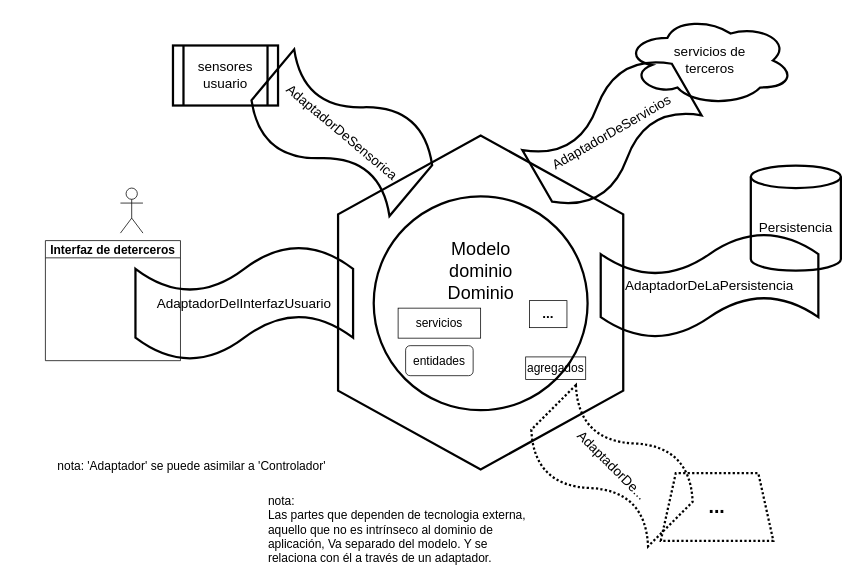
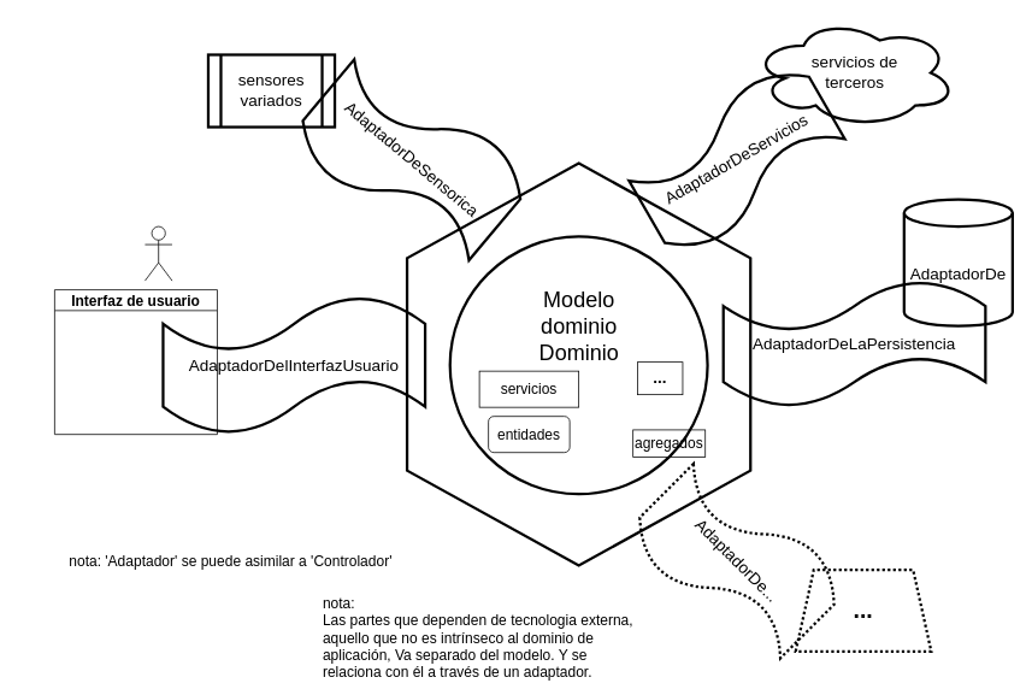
  <mxCell id="0" />
  <mxCell id="1" parent="0" />
- <mxCell id="2" value="Interfaz de deterceros" style="swimlane;whiteSpace=wrap;html=1;fontSize=16;" vertex="1" parent="1"><mxGeometry x="60" y="320" width="180" height="160" as="geometry" /></mxCell>
+ <mxCell id="2" value="Interfaz de usuario" style="swimlane;whiteSpace=wrap;html=1;fontSize=16;" vertex="1" parent="1"><mxGeometry x="60" y="320" width="180" height="160" as="geometry" /></mxCell>
  <mxCell id="3" value="" style="shape=umlActor;verticalLabelPosition=bottom;verticalAlign=top;html=1;outlineConnect=0;" vertex="1" parent="1"><mxGeometry x="160" y="250" width="30" height="60" as="geometry" /></mxCell>
  <mxCell id="4" value="" style="shape=hexagon;perimeter=hexagonPerimeter2;whiteSpace=wrap;html=1;fixedSize=1;strokeWidth=3;size=105;direction=south;fillColor=none;" vertex="1" parent="1"><mxGeometry x="450" y="180" width="380" height="445" as="geometry" /></mxCell>
  <mxCell id="5" value="Modelo&lt;br style=&quot;font-size: 24px;&quot;&gt;dominio&lt;br style=&quot;font-size: 24px;&quot;&gt;Dominio&lt;br&gt;&lt;br&gt;&lt;br&gt;&lt;br&gt;" style="ellipse;whiteSpace=wrap;html=1;aspect=fixed;strokeWidth=3;fillColor=none;fontSize=24;" vertex="1" parent="1"><mxGeometry x="497.5" y="261" width="285" height="285" as="geometry" /></mxCell>
- <mxCell id="6" value="Persistencia" style="shape=cylinder3;whiteSpace=wrap;html=1;boundedLbl=1;backgroundOutline=1;size=15;strokeWidth=3;fontSize=18;fillColor=none;" vertex="1" parent="1"><mxGeometry x="1000" y="220" width="120" height="140" as="geometry" /></mxCell>
+ <mxCell id="6" value="AdaptadorDe" style="shape=cylinder3;whiteSpace=wrap;html=1;boundedLbl=1;backgroundOutline=1;size=15;strokeWidth=3;fontSize=18;fillColor=none;" vertex="1" parent="1"><mxGeometry x="1000" y="220" width="120" height="140" as="geometry" /></mxCell>
  <mxCell id="7" value="AdaptadorDeLaPersistencia" style="shape=tape;whiteSpace=wrap;html=1;strokeWidth=3;fontSize=18;fillColor=none;" vertex="1" parent="1"><mxGeometry x="800" y="310" width="290" height="140" as="geometry" /></mxCell>
  <mxCell id="8" value="AdaptadorDelInterfazUsuario" style="shape=tape;whiteSpace=wrap;html=1;strokeWidth=3;fontSize=18;fillColor=none;" vertex="1" parent="1"><mxGeometry x="180" y="327" width="290" height="153" as="geometry" /></mxCell>
- <mxCell id="9" value="sensores usuario" style="shape=process;whiteSpace=wrap;html=1;backgroundOutline=1;strokeWidth=3;fontSize=18;fillColor=none;" vertex="1" parent="1"><mxGeometry x="230" y="60" width="140" height="80" as="geometry" /></mxCell>
+ <mxCell id="9" value="sensores variados" style="shape=process;whiteSpace=wrap;html=1;backgroundOutline=1;strokeWidth=3;fontSize=18;fillColor=none;" vertex="1" parent="1"><mxGeometry x="230" y="60" width="140" height="80" as="geometry" /></mxCell>
  <mxCell id="10" value="AdaptadorDeSensorica" style="shape=tape;whiteSpace=wrap;html=1;strokeWidth=3;fontSize=18;fillColor=none;rotation=40;" vertex="1" parent="1"><mxGeometry x="335" y="102.5" width="240" height="147.5" as="geometry" /></mxCell>
  <mxCell id="11" value="servicios de&lt;br style=&quot;font-size: 18px;&quot;&gt;terceros" style="ellipse;shape=cloud;whiteSpace=wrap;html=1;strokeWidth=3;fontSize=18;fillColor=none;" vertex="1" parent="1"><mxGeometry x="832.5" y="20" width="225" height="120" as="geometry" /></mxCell>
  <mxCell id="12" value="AdaptadorDeServicios" style="shape=tape;whiteSpace=wrap;html=1;strokeWidth=3;fontSize=18;fillColor=none;rotation=-30;" vertex="1" parent="1"><mxGeometry x="700" y="110" width="230" height="132.5" as="geometry" /></mxCell>
  <mxCell id="13" value="AdaptadorDe..." style="shape=tape;whiteSpace=wrap;html=1;strokeWidth=3;fontSize=18;fillColor=none;dashed=1;dashPattern=1 1;rotation=45;" vertex="1" parent="1"><mxGeometry x="705" y="550" width="220" height="140" as="geometry" /></mxCell>
  <mxCell id="14" value="..." style="shape=trapezoid;perimeter=trapezoidPerimeter;whiteSpace=wrap;html=1;fixedSize=1;dashed=1;dashPattern=1 1;strokeWidth=3;fontSize=26;fillColor=none;fontStyle=1" vertex="1" parent="1"><mxGeometry x="880" y="630" width="150" height="90" as="geometry" /></mxCell>
  <mxCell id="15" value="entidades" style="whiteSpace=wrap;html=1;strokeWidth=1;fontSize=16;fillColor=none;rounded=1;" vertex="1" parent="1"><mxGeometry x="540" y="460" width="90" height="40" as="geometry" /></mxCell>
  <mxCell id="16" value="servicios" style="whiteSpace=wrap;html=1;strokeWidth=1;fontSize=16;fillColor=none;rounded=0;" vertex="1" parent="1"><mxGeometry x="530" y="410" width="110" height="40" as="geometry" /></mxCell>
  <mxCell id="17" value="agregados" style="rounded=0;whiteSpace=wrap;html=1;strokeWidth=1;fontSize=16;fillColor=none;" vertex="1" parent="1"><mxGeometry x="700" y="475" width="80" height="30" as="geometry" /></mxCell>
  <mxCell id="18" value="..." style="rounded=0;whiteSpace=wrap;html=1;strokeWidth=1;fontSize=18;fillColor=none;fontStyle=1" vertex="1" parent="1"><mxGeometry x="705" y="400" width="50" height="36" as="geometry" /></mxCell>
  <mxCell id="19" value="nota: 'Adaptador' se puede asimilar a 'Controlador'" style="text;html=1;strokeColor=none;fillColor=none;align=center;verticalAlign=middle;whiteSpace=wrap;rounded=0;strokeWidth=1;fontSize=16;" vertex="1" parent="1"><mxGeometry x="20" y="600" width="470" height="40" as="geometry" /></mxCell>
  <mxCell id="20" value="nota: &lt;br&gt;Las partes que dependen de tecnologia externa, aquello que no es intrínseco al dominio de aplicación, Va separado del modelo. Y se relaciona con él a través de un adaptador." style="text;html=1;strokeColor=none;fillColor=none;align=left;verticalAlign=middle;whiteSpace=wrap;rounded=0;strokeWidth=1;fontSize=16;" vertex="1" parent="1"><mxGeometry x="355" y="670" width="350" height="70" as="geometry" /></mxCell>
